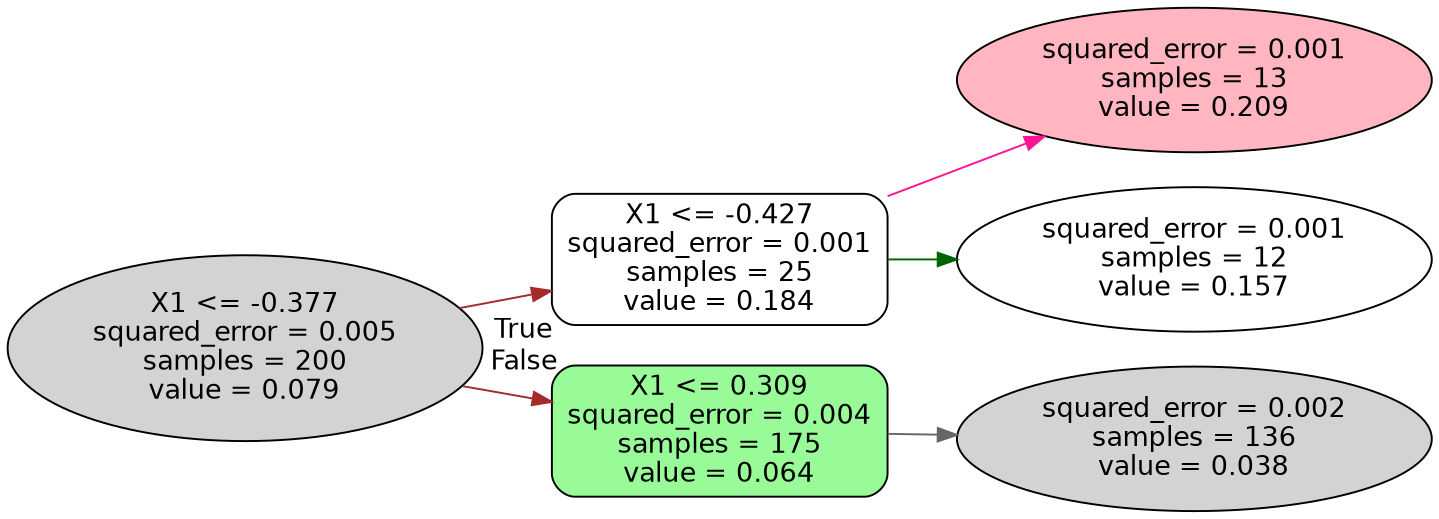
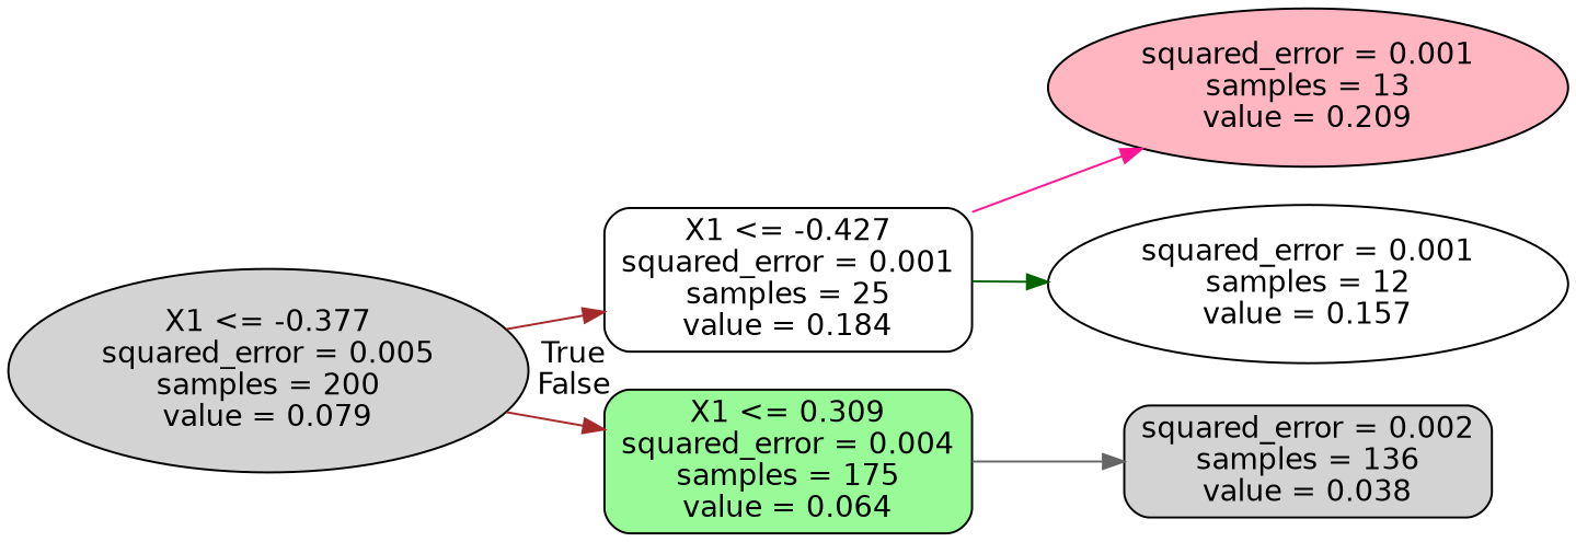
  digraph {
    rankdir=LR
    node [color=black fillcolor=lightgrey fontname=helvetica shape=ellipse style="filled, rounded"]
    edge [color=brown fontname=helvetica]
    n1 [label="X1 <= -0.377\nsquared_error = 0.005\nsamples = 200\nvalue = 0.079"]
    n2 [fillcolor=white label="X1 <= -0.427\nsquared_error = 0.001\nsamples = 25\nvalue = 0.184" shape=box]
    n3 [fillcolor=palegreen label="X1 <= 0.309\nsquared_error = 0.004\nsamples = 175\nvalue = 0.064" shape=box]
    n4 [fillcolor=lightpink label="squared_error = 0.001\nsamples = 13\nvalue = 0.209"]
    n5 [fillcolor=white label="squared_error = 0.001\nsamples = 12\nvalue = 0.157"]
-   n6 [label="squared_error = 0.002\nsamples = 136\nvalue = 0.038"]
+   n6 [label="squared_error = 0.002\nsamples = 136\nvalue = 0.038" shape=box]
    n1 -> n2 [headlabel=True labelangle=45 labeldistance=2.5]
    n1 -> n3 [headlabel=False labelangle=-45 labeldistance=2.5]
    n2 -> n4 [color=deeppink]
    n2 -> n5 [color=darkgreen]
    n3 -> n6 [color=gray40]
  }
